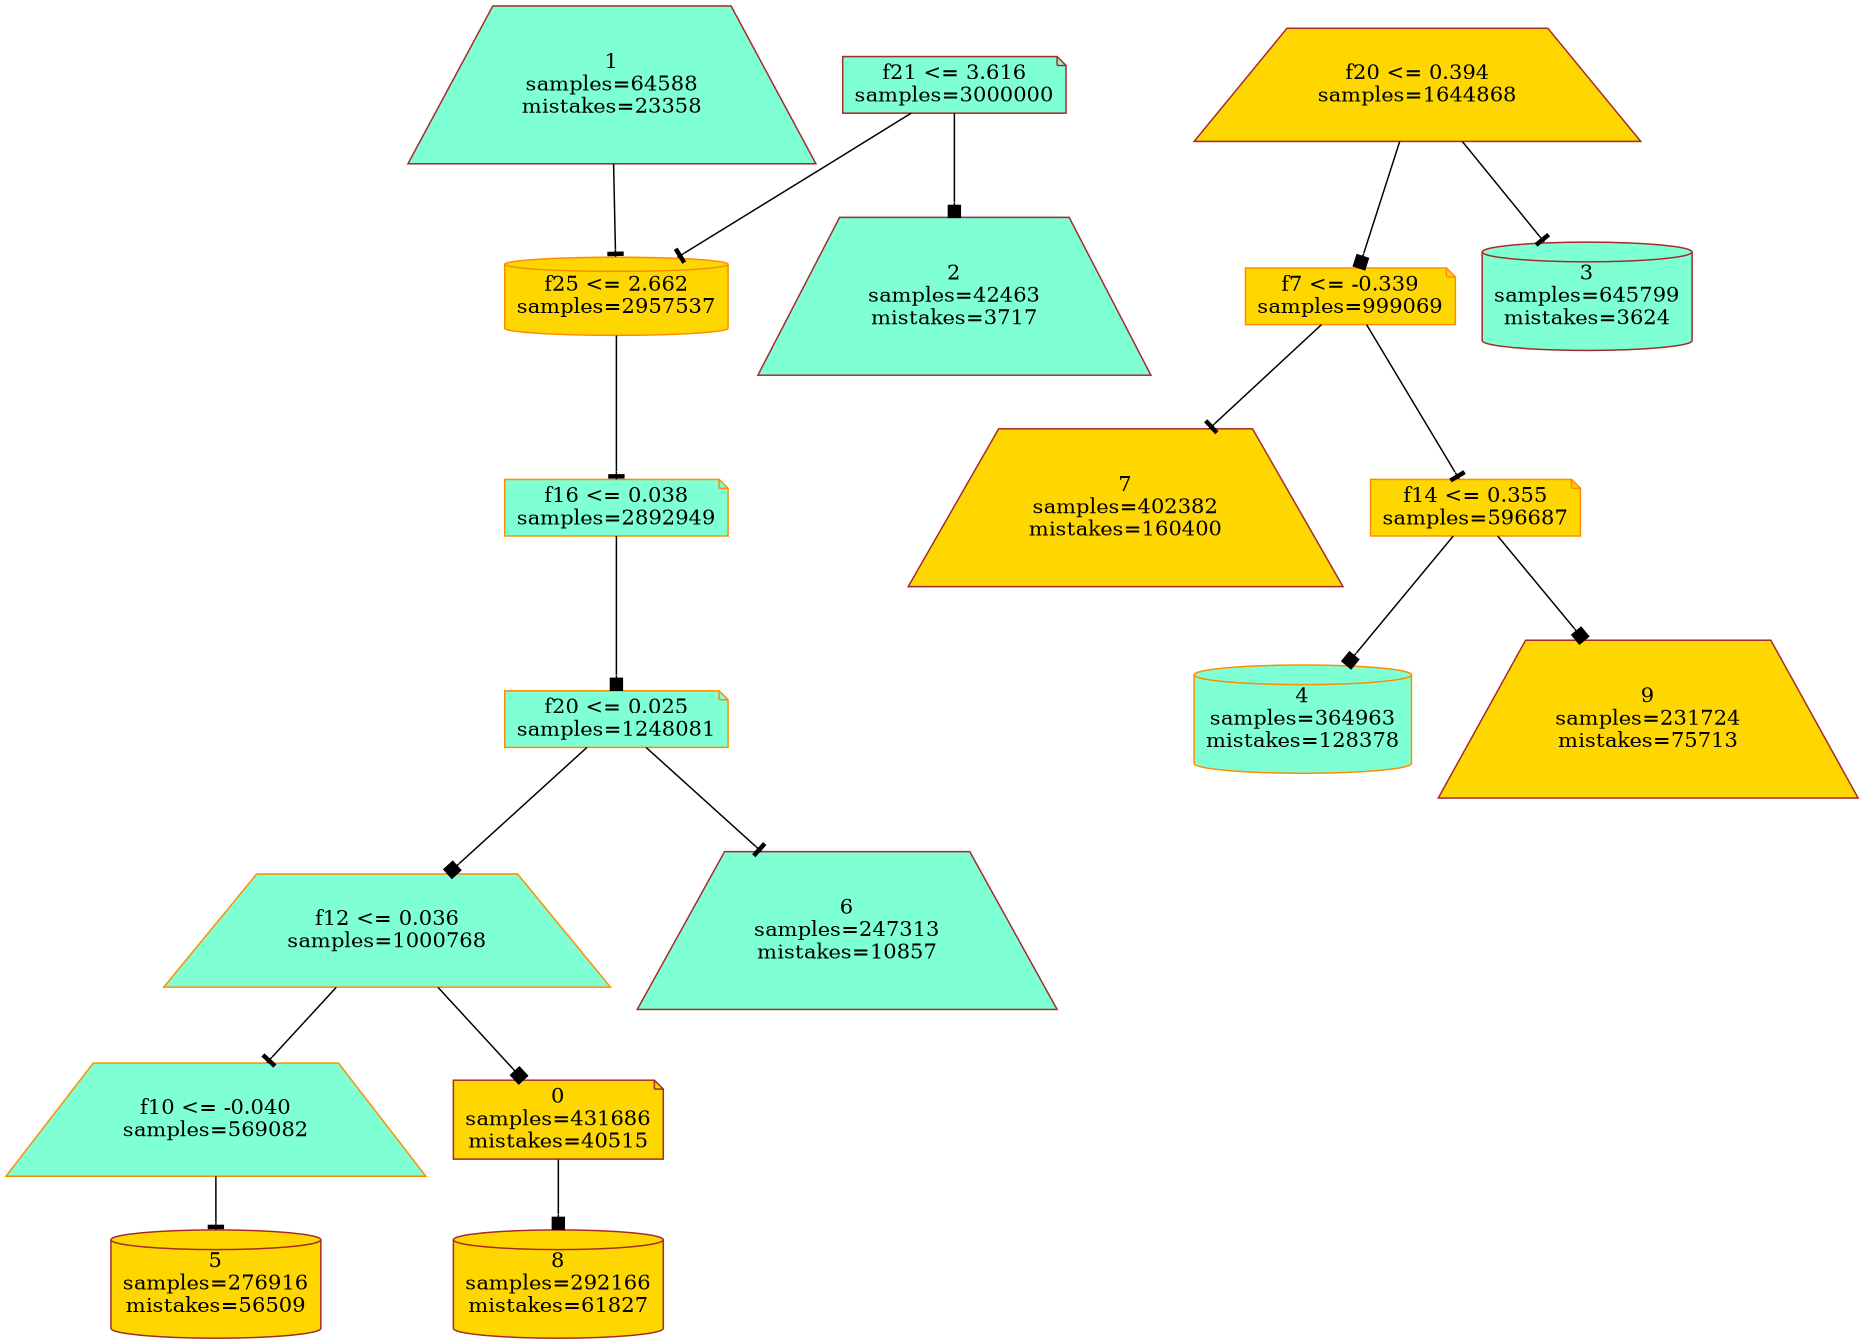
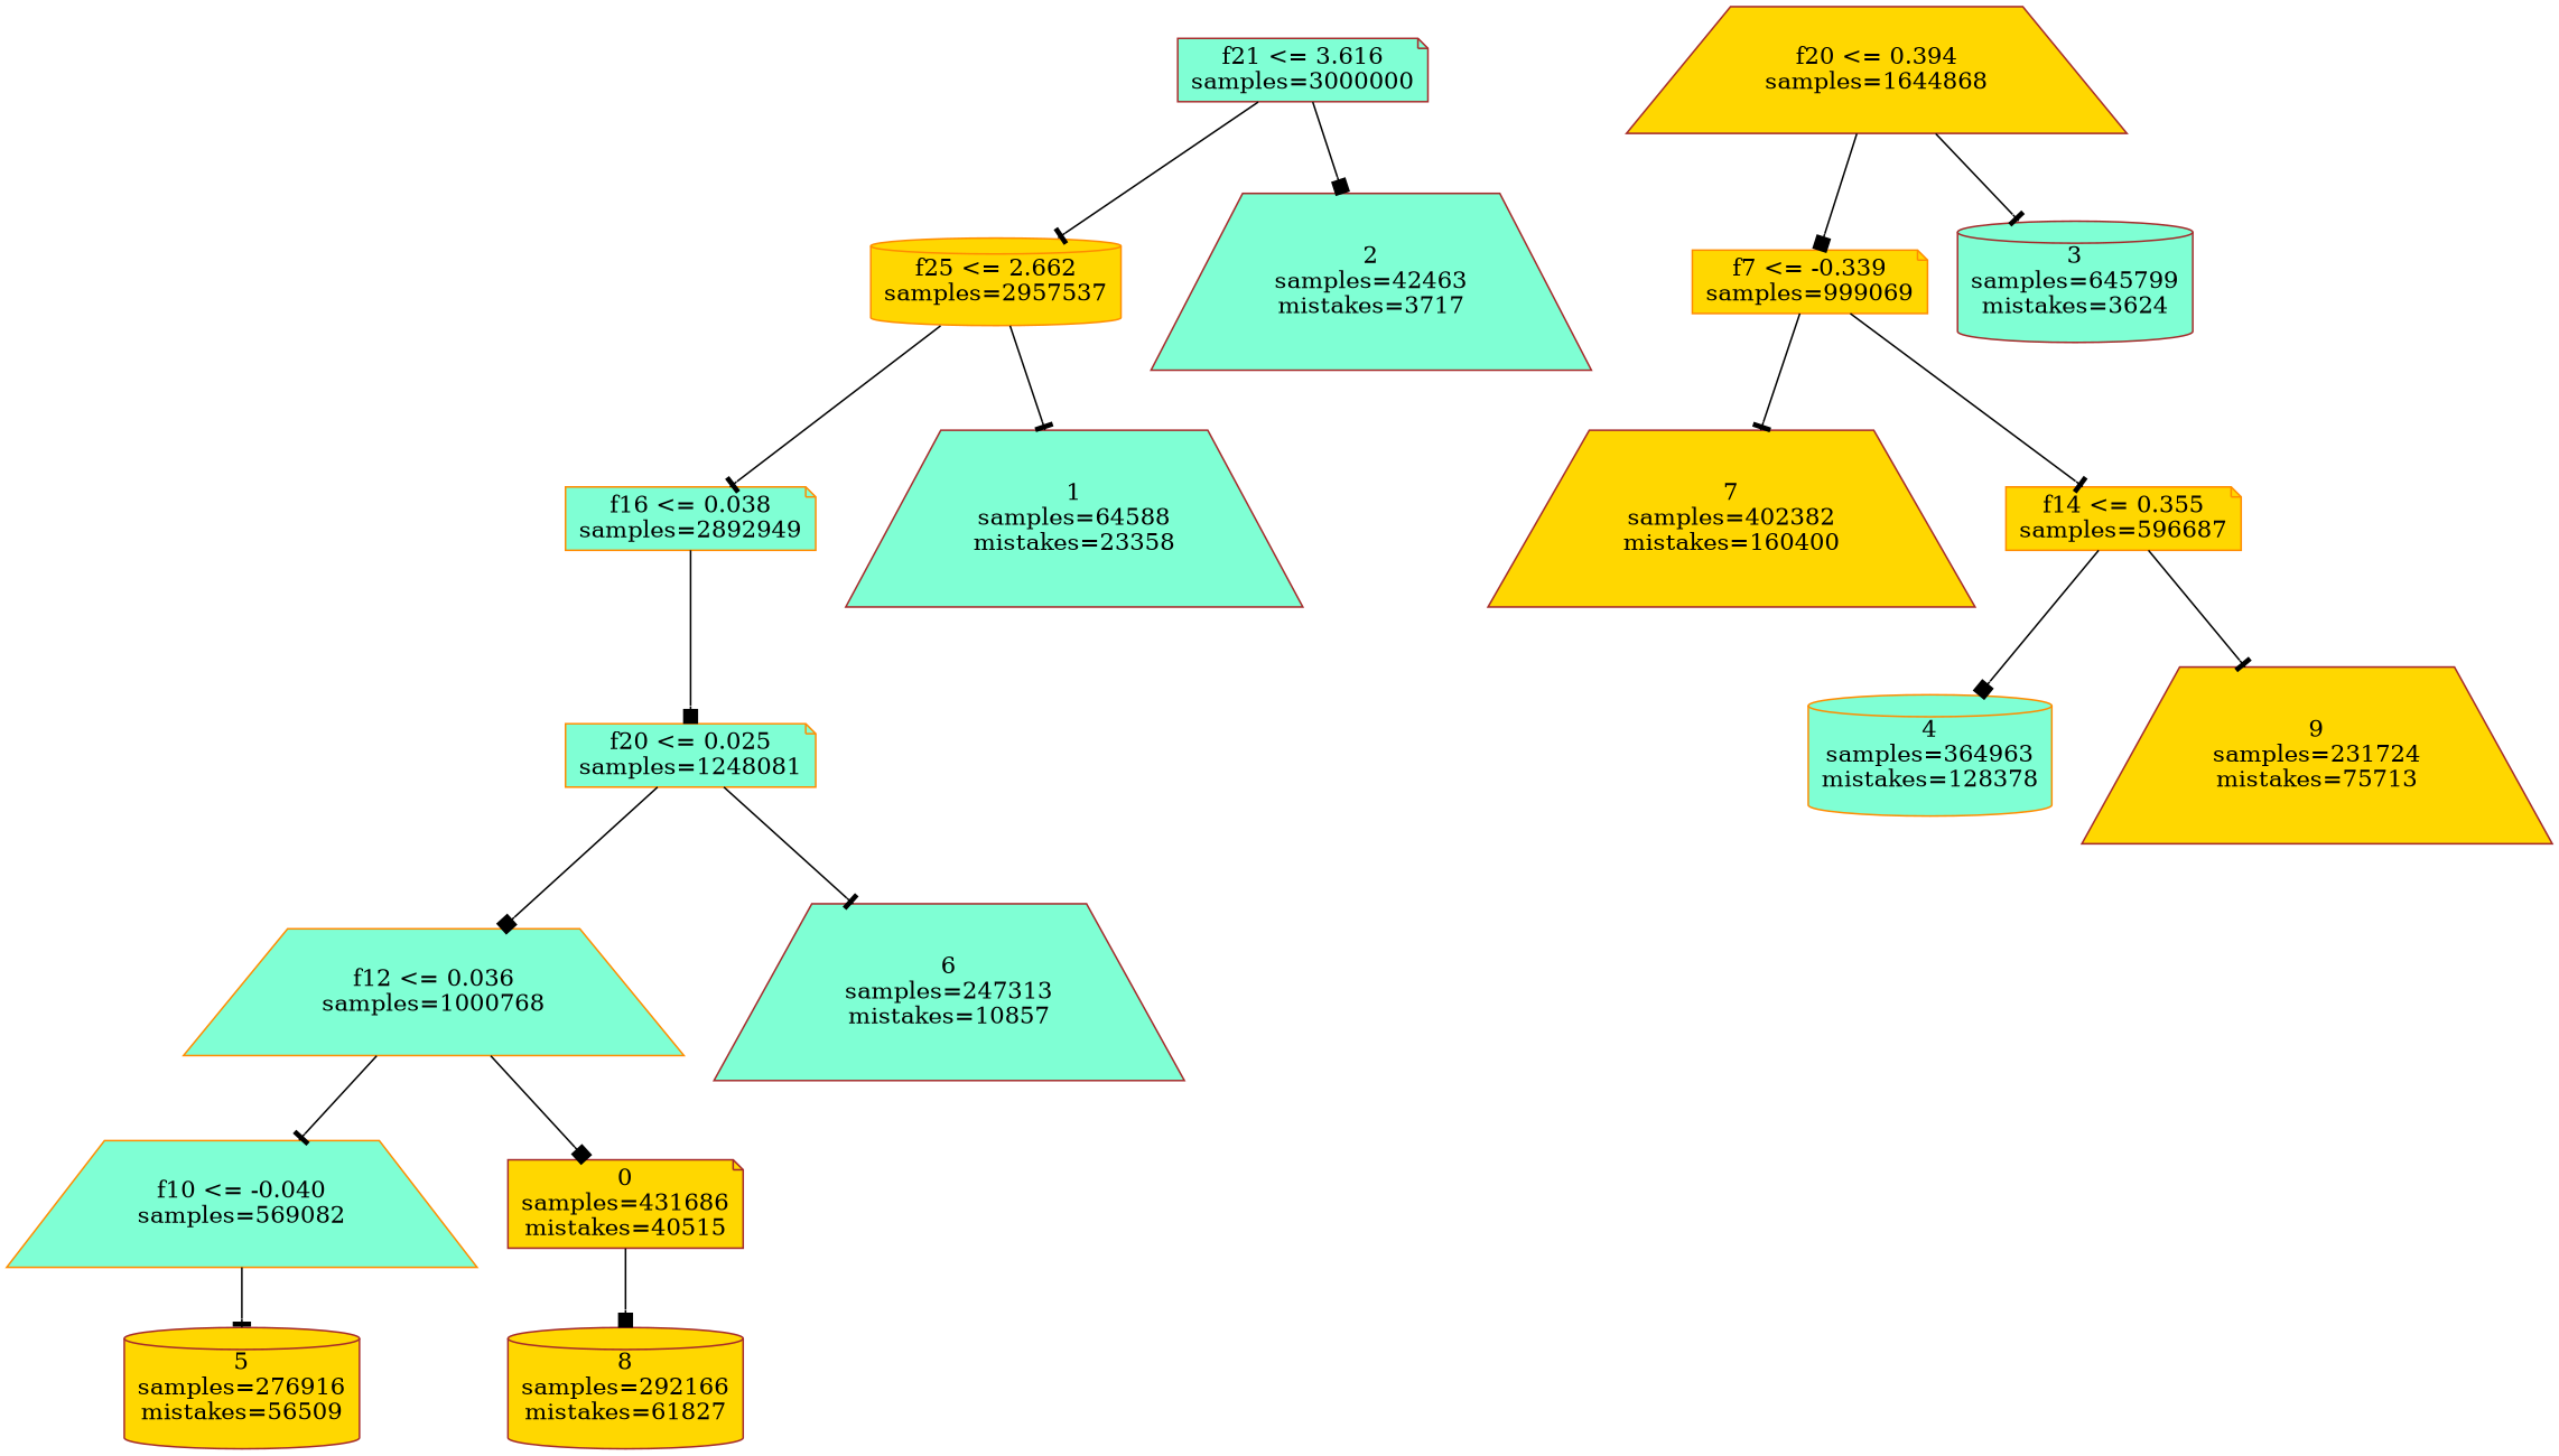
  digraph {
    node [color=brown fillcolor=aquamarine shape=trapezium style=filled]
    edge [arrowhead=tee]
    n1 [label="f21 <= 3.616\nsamples=\3000000" shape=note]
    n2 [color=darkorange fillcolor=gold label="f25 <= 2.662\nsamples=\2957537" shape=cylinder]
    n3 [label="2\nsamples=\42463\nmistakes=\3717"]
    n4 [color=darkorange label="f16 <= 0.038\nsamples=\2892949" shape=note]
    n5 [label="1\nsamples=\64588\nmistakes=\23358"]
    n6 [color=darkorange label="f20 <= 0.025\nsamples=\1248081" shape=note]
    n7 [fillcolor=gold label="f20 <= 0.394\nsamples=\1644868"]
    n8 [color=darkorange fillcolor=gold label="f7 <= -0.339\nsamples=\999069" shape=note]
    n9 [label="3\nsamples=\645799\nmistakes=\3624" shape=cylinder]
    n10 [color=darkorange label="f12 <= 0.036\nsamples=\1000768"]
    n11 [label="6\nsamples=\247313\nmistakes=\10857"]
    n12 [fillcolor=gold label="7\nsamples=\402382\nmistakes=\160400"]
    n13 [color=darkorange fillcolor=gold label="f14 <= 0.355\nsamples=\596687" shape=note]
    n14 [color=darkorange label="f10 <= -0.040\nsamples=\569082"]
    n15 [fillcolor=gold label="0\nsamples=\431686\nmistakes=\40515" shape=note]
    n16 [color=darkorange label="4\nsamples=\364963\nmistakes=\128378" shape=cylinder]
    n17 [fillcolor=gold label="9\nsamples=\231724\nmistakes=\75713"]
    n18 [fillcolor=gold label="5\nsamples=\276916\nmistakes=\56509" shape=cylinder]
    n19 [fillcolor=gold label="8\nsamples=\292166\nmistakes=\61827" shape=cylinder]
    n1 -> n2
    n1 -> n3 [arrowhead=box]
    n2 -> n4
-   n5 -> n2
+   n2 -> n5
    n4 -> n6 [arrowhead=box]
    n6 -> n10 [arrowhead=box]
    n6 -> n11
    n7 -> n8 [arrowhead=box]
    n7 -> n9
    n8 -> n12
    n8 -> n13
    n10 -> n14
    n10 -> n15 [arrowhead=box]
    n13 -> n16 [arrowhead=box]
-   n13 -> n17 [arrowhead=box]
+   n13 -> n17
    n14 -> n18
    n15 -> n19 [arrowhead=box]
  }
